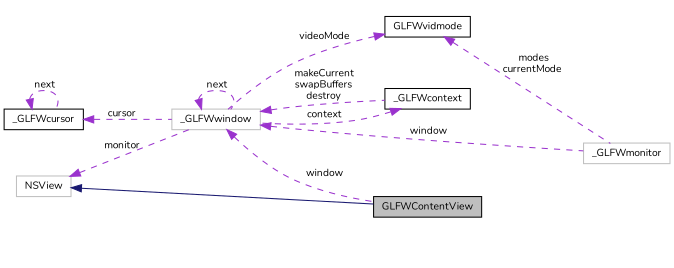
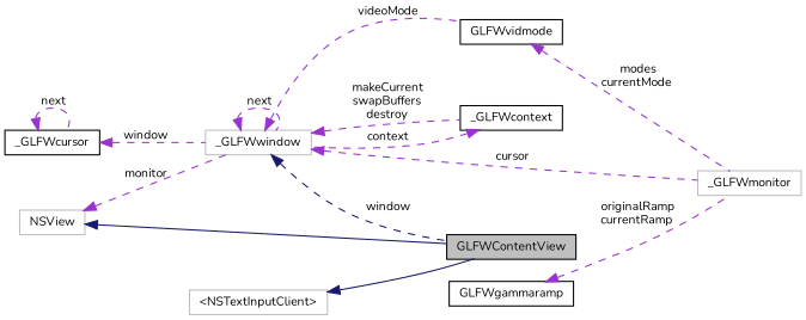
  digraph {
    fontname=Nunito
    rankdir=LR
    node [color=black fillcolor=white fontname=Nunito fontsize=10 shape=record style=filled]
    edge [color=darkorchid3 dir=back fontname=Nunito fontsize=10 labelfontname=Helvetica labelfontsize=10 style=dashed]
    n1 [fillcolor=grey75 fontcolor=black height=0.2 label=GLFWContentView width=0.4]
    n2 [color=grey75 height=0.2 label=NSView width=0.4]
    n3 [color=grey75 height=0.2 label=_GLFWwindow width=0.4]
+   n4 [color=grey75 height=0.2 label="\<NSTextInputClient\>" width=0.4]
    n5 [height=0.2 label=_GLFWcontext width=0.4]
    n6 [color=grey75 height=0.2 label=_GLFWmonitor width=0.4]
    n7 [height=0.2 label=GLFWvidmode width=0.4]
+   n8 [height=0.2 label=GLFWgammaramp width=0.4]
    n9 [height=0.2 label=_GLFWcursor width=0.4]
    n2 -> n1 [color=midnightblue style=solid]
    n2 -> n3 [label=" monitor"]
-   n3 -> n1 [label=" window"]
+   n3 -> n1 [color=midnightblue label=" window"]
    n3 -> n3 [label=" next"]
    n3 -> n5 [label=" makeCurrent\nswapBuffers\ndestroy"]
-   n3 -> n6 [label=" window"]
+   n3 -> n6 [label=" cursor"]
+   n4 -> n1 [color=midnightblue style=solid]
    n5 -> n3 [label=" context"]
-   n7 -> n3 [label=" videoMode"]
+   n3 -> n7 [label=" videoMode"]
    n7 -> n6 [label=" modes\ncurrentMode"]
-   n9 -> n3 [label=" cursor"]
+   n8 -> n6 [label=" originalRamp\ncurrentRamp"]
+   n9 -> n3 [label=" window"]
    n9 -> n9 [label=" next"]
  }
